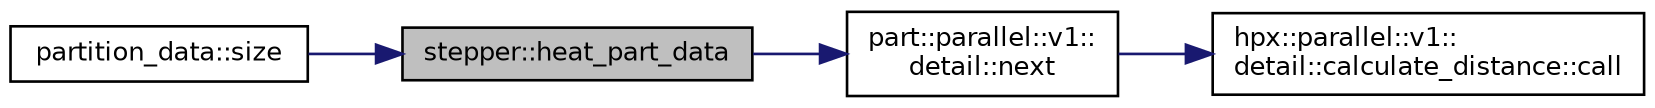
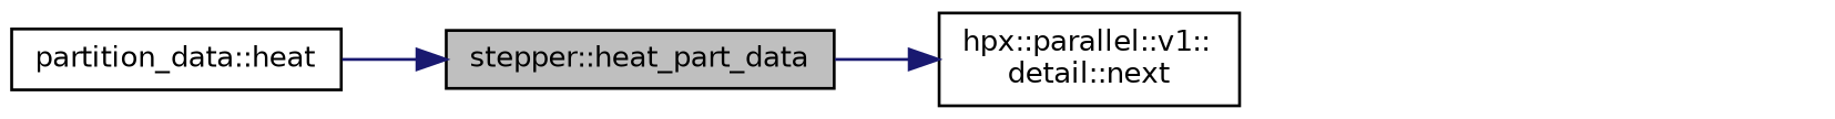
  digraph {
    rankdir=LR
    node [color=black fillcolor=white fontname=Helvetica fontsize=10 shape=record style=filled]
    edge [color=midnightblue fontname=Helvetica fontsize=10 labelfontname=Helvetica labelfontsize=10 style=solid]
    n1 [fillcolor=grey75 fontcolor=black height=0.2 label="stepper::heat_part_data" width=0.4]
-   n2 [height=0.2 label="part::parallel::v1::\ldetail::next" width=0.4]
-   n3 [height=0.2 label="partition_data::size" width=0.4]
-   n4 [height=0.2 label="hpx::parallel::v1::\ldetail::calculate_distance::call" width=0.4]
+   n2 [height=0.2 label="hpx::parallel::v1::\ldetail::next" width=0.4]
+   n3 [height=0.2 label="partition_data::heat" width=0.4]
    n1 -> n2
-   n2 -> n4
    n3 -> n1
  }
